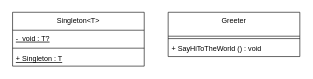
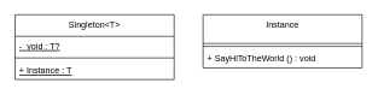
  <mxCell id="0" />
  <mxCell id="1" parent="0" />
  <mxCell id="2" value="Singleton&lt;T&gt;" style="swimlane;fontStyle=0;align=center;verticalAlign=top;childLayout=stackLayout;horizontal=1;startSize=30;horizontalStack=0;resizeParent=1;resizeParentMax=0;resizeLast=0;collapsible=1;marginBottom=0;" parent="1" vertex="1"><mxGeometry x="20" y="20" width="220" height="90" as="geometry"><mxRectangle x="220" y="90" width="100" height="30" as="alternateBounds" /></mxGeometry></mxCell>
  <mxCell id="3" value="-  void : T?" style="text;strokeColor=none;fillColor=none;align=left;verticalAlign=top;spacingLeft=4;spacingRight=4;overflow=hidden;rotatable=0;points=[[0,0.5],[1,0.5]];portConstraint=eastwest;fontStyle=4" parent="2" vertex="1"><mxGeometry y="30" width="220" height="26" as="geometry" /></mxCell>
  <mxCell id="4" value="" style="line;strokeWidth=1;fillColor=none;align=left;verticalAlign=middle;spacingTop=-1;spacingLeft=3;spacingRight=3;rotatable=0;labelPosition=right;points=[];portConstraint=eastwest;strokeColor=inherit;" parent="2" vertex="1"><mxGeometry y="56" width="220" height="8" as="geometry" /></mxCell>
- <mxCell id="5" value="+ Singleton : T" style="text;strokeColor=none;fillColor=none;align=left;verticalAlign=top;spacingLeft=4;spacingRight=4;overflow=hidden;rotatable=0;points=[[0,0.5],[1,0.5]];portConstraint=eastwest;fontStyle=4" parent="2" vertex="1"><mxGeometry y="64" width="220" height="26" as="geometry" /></mxCell>
- <mxCell id="6" value="Greeter" style="swimlane;fontStyle=0;align=center;verticalAlign=top;childLayout=stackLayout;horizontal=1;startSize=40;horizontalStack=0;resizeParent=1;resizeParentMax=0;resizeLast=0;collapsible=1;marginBottom=0;" vertex="1" parent="1"><mxGeometry x="280" y="20" width="220" height="74" as="geometry"><mxRectangle x="220" y="90" width="100" height="30" as="alternateBounds" /></mxGeometry></mxCell>
+ <mxCell id="5" value="+ Instance : T" style="text;strokeColor=none;fillColor=none;align=left;verticalAlign=top;spacingLeft=4;spacingRight=4;overflow=hidden;rotatable=0;points=[[0,0.5],[1,0.5]];portConstraint=eastwest;fontStyle=4" parent="2" vertex="1"><mxGeometry y="64" width="220" height="26" as="geometry" /></mxCell>
+ <mxCell id="6" value="Instance" style="swimlane;fontStyle=0;align=center;verticalAlign=top;childLayout=stackLayout;horizontal=1;startSize=40;horizontalStack=0;resizeParent=1;resizeParentMax=0;resizeLast=0;collapsible=1;marginBottom=0;" vertex="1" parent="1"><mxGeometry x="280" y="20" width="220" height="74" as="geometry"><mxRectangle x="220" y="90" width="100" height="30" as="alternateBounds" /></mxGeometry></mxCell>
  <mxCell id="7" value="" style="line;strokeWidth=1;fillColor=none;align=left;verticalAlign=middle;spacingTop=-1;spacingLeft=3;spacingRight=3;rotatable=0;labelPosition=right;points=[];portConstraint=eastwest;strokeColor=inherit;" vertex="1" parent="6"><mxGeometry y="40" width="220" height="8" as="geometry" /></mxCell>
  <mxCell id="8" value="+ SayHiToTheWorld () : void" style="text;strokeColor=none;fillColor=none;align=left;verticalAlign=top;spacingLeft=4;spacingRight=4;overflow=hidden;rotatable=0;points=[[0,0.5],[1,0.5]];portConstraint=eastwest;" vertex="1" parent="6"><mxGeometry y="48" width="220" height="26" as="geometry" /></mxCell>
